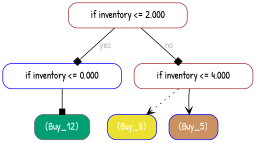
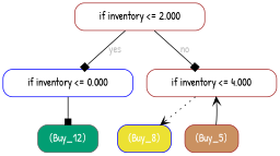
  digraph {
    fontname="Patrick Hand"
    node [color=brown fillcolor=white fontname="Patrick Hand" shape=box style="filled, rounded"]
    edge [arrowhead=box fontcolor=gray fontname="Patrick Hand" style=solid]
    n1 [height=0.5 label="if inventory <= 2.000" width=2.3611]
    n2 [color=blue height=0.5 label="if inventory <= 0.000" width=2.3611]
    n3 [height=0.5 label="if inventory <= 4.000" width=2.3611]
    n4 [color=gray40 fillcolor="#029e73" fontcolor=white height=0.5 label="(Buy_12)" width=1.0972]
    n5 [color=blue fillcolor="#ece133" fontcolor=white height=0.5 label="(Buy_8)" width=0.97222]
-   n6 [color=blue fillcolor="#ca9161" fontcolor=white height=0.5 label="(Buy_5)" width=0.97222]
+   n6 [fillcolor="#ca9161" fontcolor=white height=0.5 label="(Buy_5)" width=0.97222]
    n1 -> n2 [label=yes]
    n1 -> n3 [label=no]
    n2 -> n4
    n3 -> n5 [arrowhead=vee style=dotted]
-   n3 -> n6 [arrowhead=vee]
+   n6 -> n3 [arrowhead=vee]
  }
